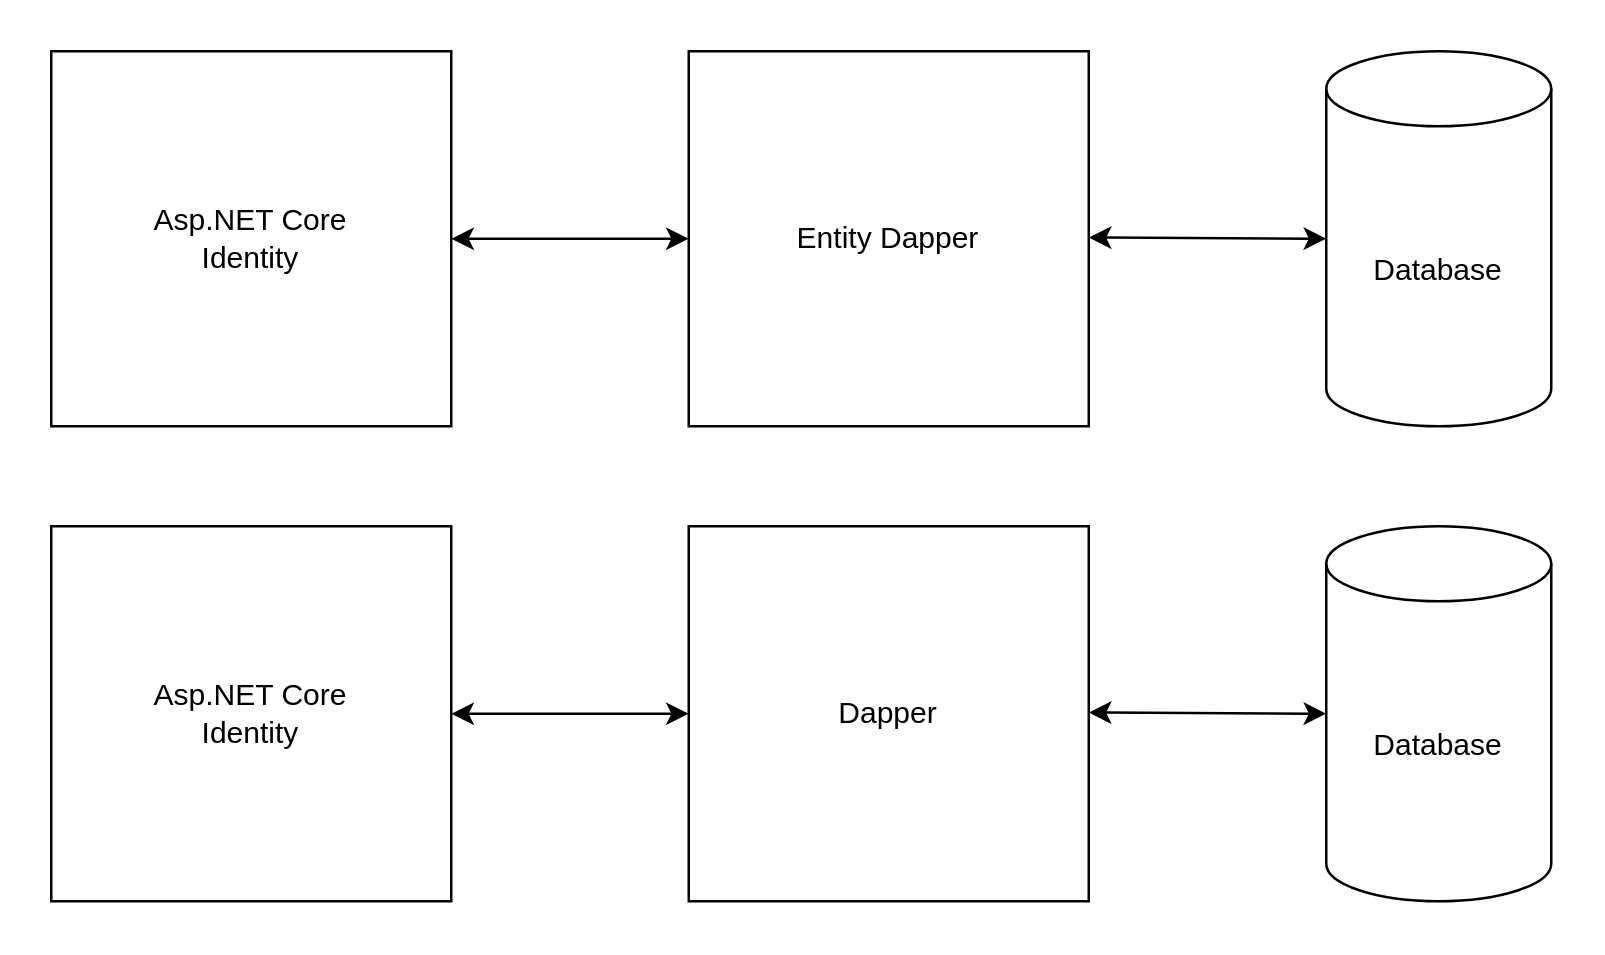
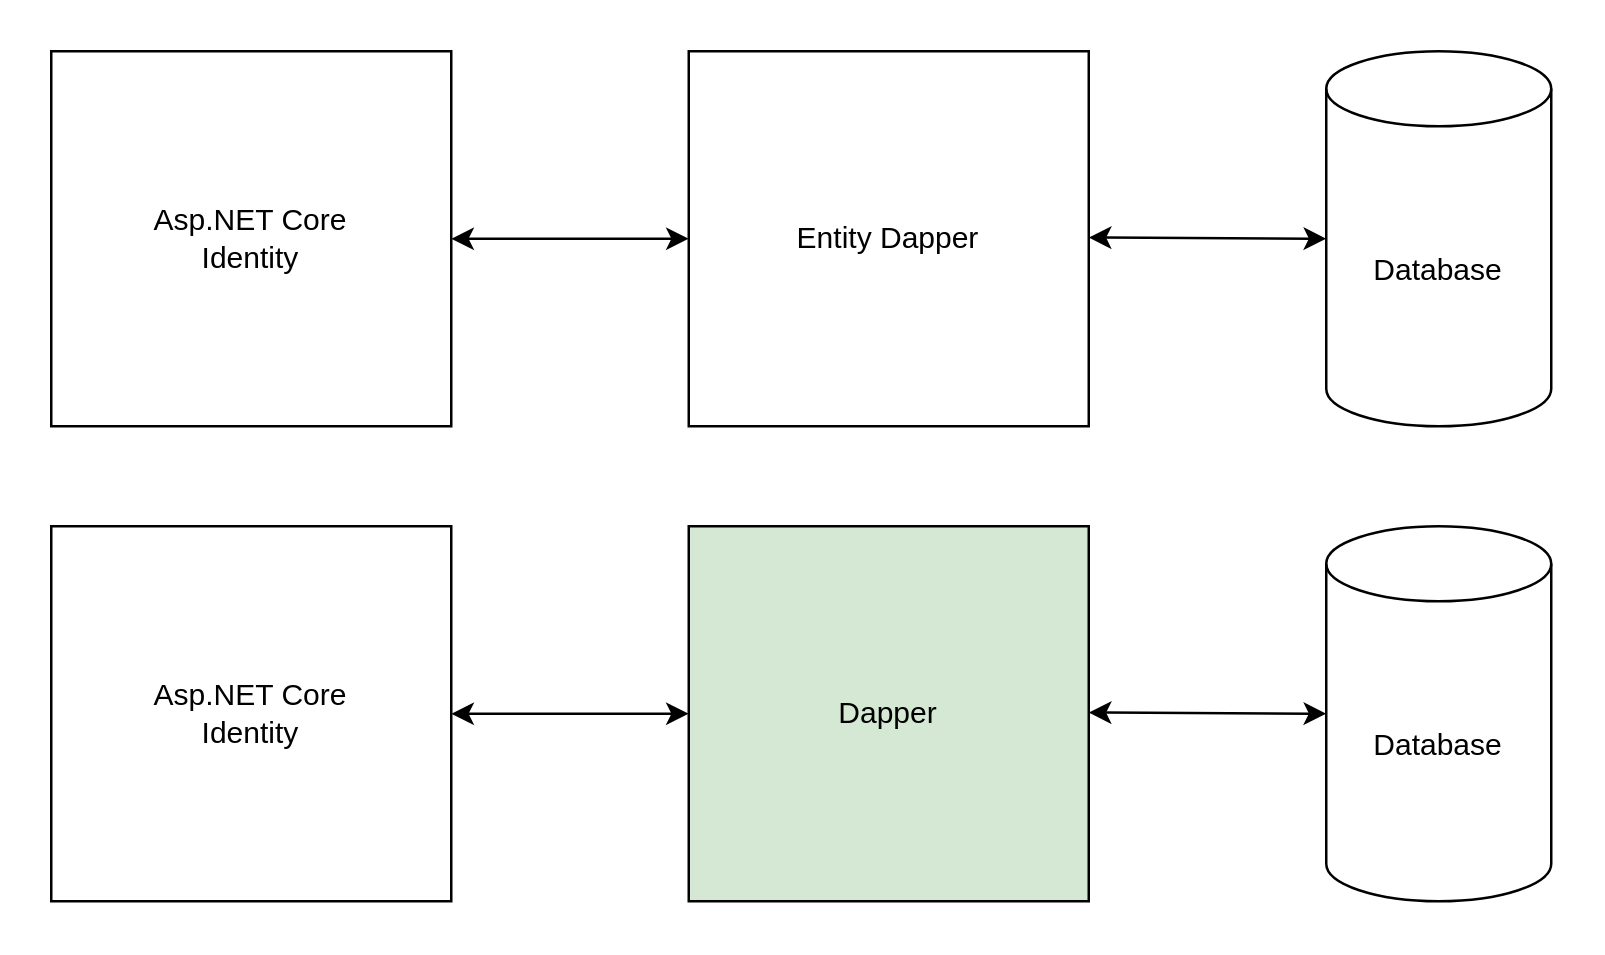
  <mxCell id="0" />
  <mxCell id="1" parent="0" />
  <mxCell id="2" value="Asp.NET Core&lt;br&gt;Identity" style="rounded=0;whiteSpace=wrap;html=1;" vertex="1" parent="1"><mxGeometry x="20" y="20" width="160" height="150" as="geometry" /></mxCell>
  <mxCell id="3" value="Entity Dapper" style="rounded=0;whiteSpace=wrap;html=1;" vertex="1" parent="1"><mxGeometry x="275" y="20" width="160" height="150" as="geometry" /></mxCell>
  <mxCell id="4" value="Database&lt;br&gt;" style="shape=cylinder3;whiteSpace=wrap;html=1;boundedLbl=1;backgroundOutline=1;size=15;" vertex="1" parent="1"><mxGeometry x="530" y="20" width="90" height="150" as="geometry" /></mxCell>
  <mxCell id="5" value="" style="endArrow=classic;startArrow=classic;html=1;entryX=0;entryY=0.5;entryDx=0;entryDy=0;exitX=1;exitY=0.5;exitDx=0;exitDy=0;" edge="1" parent="1" source="2" target="3"><mxGeometry width="50" height="50" relative="1" as="geometry"><mxPoint x="180" y="120" as="sourcePoint" /><mxPoint x="230" y="70" as="targetPoint" /></mxGeometry></mxCell>
  <mxCell id="6" value="" style="endArrow=classic;startArrow=classic;html=1;entryX=0;entryY=0.5;entryDx=0;entryDy=0;exitX=1;exitY=0.5;exitDx=0;exitDy=0;entryPerimeter=0;" edge="1" parent="1" target="4"><mxGeometry width="50" height="50" relative="1" as="geometry"><mxPoint x="435" y="94.5" as="sourcePoint" /><mxPoint x="530" y="94.5" as="targetPoint" /></mxGeometry></mxCell>
  <mxCell id="7" value="Asp.NET Core&lt;br&gt;Identity" style="rounded=0;whiteSpace=wrap;html=1;" vertex="1" parent="1"><mxGeometry x="20" y="210" width="160" height="150" as="geometry" /></mxCell>
- <mxCell id="8" value="Dapper" style="rounded=0;whiteSpace=wrap;html=1;" vertex="1" parent="1"><mxGeometry x="275" y="210" width="160" height="150" as="geometry" /></mxCell>
+ <mxCell id="8" value="Dapper" style="rounded=0;whiteSpace=wrap;html=1;fillColor=#d5e8d4;" vertex="1" parent="1"><mxGeometry x="275" y="210" width="160" height="150" as="geometry" /></mxCell>
  <mxCell id="9" value="Database&lt;br&gt;" style="shape=cylinder3;whiteSpace=wrap;html=1;boundedLbl=1;backgroundOutline=1;size=15;" vertex="1" parent="1"><mxGeometry x="530" y="210" width="90" height="150" as="geometry" /></mxCell>
  <mxCell id="10" value="" style="endArrow=classic;startArrow=classic;html=1;entryX=0;entryY=0.5;entryDx=0;entryDy=0;exitX=1;exitY=0.5;exitDx=0;exitDy=0;" edge="1" parent="1" source="7" target="8"><mxGeometry width="50" height="50" relative="1" as="geometry"><mxPoint x="180" y="310" as="sourcePoint" /><mxPoint x="230" y="260" as="targetPoint" /></mxGeometry></mxCell>
  <mxCell id="11" value="" style="endArrow=classic;startArrow=classic;html=1;entryX=0;entryY=0.5;entryDx=0;entryDy=0;exitX=1;exitY=0.5;exitDx=0;exitDy=0;entryPerimeter=0;" edge="1" parent="1" target="9"><mxGeometry width="50" height="50" relative="1" as="geometry"><mxPoint x="435" y="284.5" as="sourcePoint" /><mxPoint x="530" y="284.5" as="targetPoint" /></mxGeometry></mxCell>
